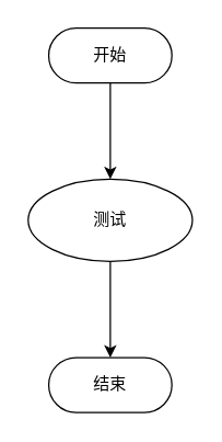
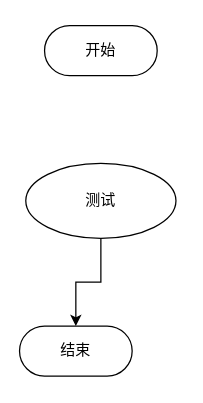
  <mxCell id="0" />
  <mxCell id="1" parent="0" />
- <mxCell id="2" value="结束" style="html=1;dashed=0;whiteSpace=wrap;shape=mxgraph.dfd.start" vertex="1" parent="1"><mxGeometry x="35" y="260" width="90" height="40" as="geometry" /></mxCell>
- <mxCell id="3" value="" style="edgeStyle=orthogonalEdgeStyle;rounded=0;orthogonalLoop=1;jettySize=auto;html=1;" edge="1" parent="1" source="4" target="5"><mxGeometry relative="1" as="geometry" /></mxCell>
+ <mxCell id="2" value="结束" style="html=1;dashed=0;whiteSpace=wrap;shape=mxgraph.dfd.start" vertex="1" parent="1"><mxGeometry x="15" y="260" width="90" height="40" as="geometry" /></mxCell>
  <mxCell id="4" value="开始" style="html=1;dashed=0;whiteSpace=wrap;shape=mxgraph.dfd.start" vertex="1" parent="1"><mxGeometry x="35" y="20" width="90" height="40" as="geometry" /></mxCell>
  <mxCell id="5" value="测试" style="ellipse;whiteSpace=wrap;html=1;dashed=0;" vertex="1" parent="1"><mxGeometry x="20" y="130" width="120" height="60" as="geometry" /></mxCell>
  <mxCell id="6" style="edgeStyle=orthogonalEdgeStyle;rounded=0;orthogonalLoop=1;jettySize=auto;html=1;exitX=0.5;exitY=1;exitDx=0;exitDy=0;entryX=0.5;entryY=0.5;entryDx=0;entryDy=-20;entryPerimeter=0;" edge="1" parent="1" source="5" target="2"><mxGeometry relative="1" as="geometry" /></mxCell>
